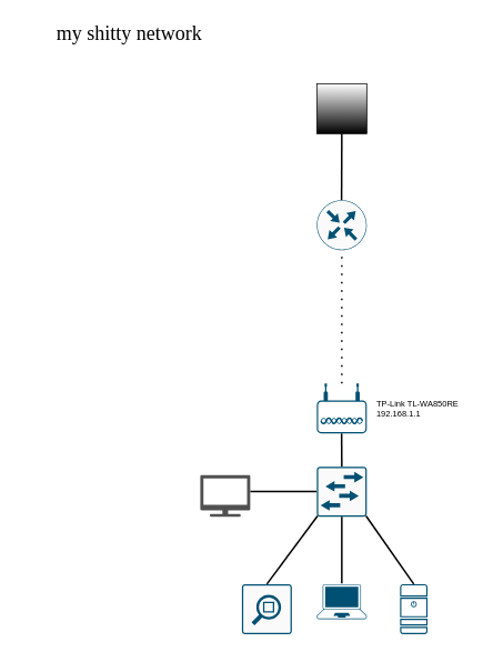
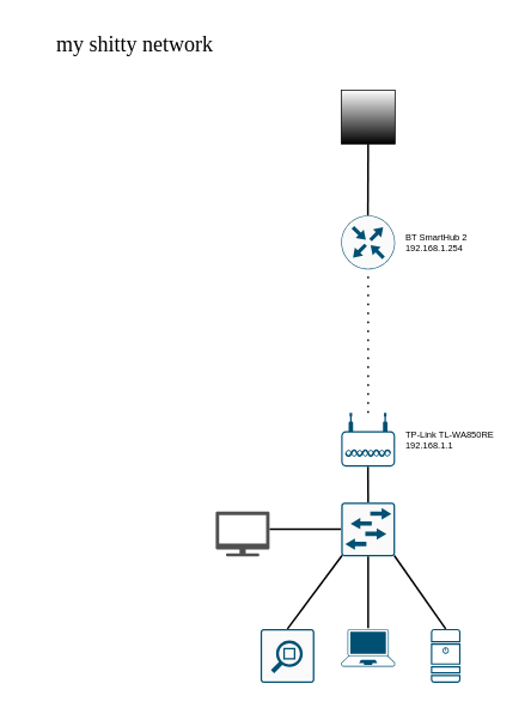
  <mxCell id="0" />
  <mxCell id="1" parent="0" />
- <mxCell id="2" value="my shitty network" style="text;html=1;align=center;verticalAlign=middle;whiteSpace=wrap;rounded=0;horizontal=1;fontSize=24;labelBackgroundColor=none;fillColor=default;labelBorderColor=none;textShadow=0;fontFamily=Comic Sans MS;" vertex="1" parent="1"><mxGeometry x="25" y="10" width="260" height="60" as="geometry" /></mxCell>
+ <mxCell id="2" value="my shitty network" style="text;html=1;align=center;verticalAlign=middle;whiteSpace=wrap;rounded=0;horizontal=1;fontSize=24;labelBackgroundColor=none;fillColor=default;labelBorderColor=none;textShadow=0;fontFamily=Comic Sans MS;" vertex="1" parent="1"><mxGeometry x="20" y="20" width="260" height="60" as="geometry" /></mxCell>
  <mxCell id="3" value="" style="endArrow=none;dashed=1;html=1;strokeWidth=2;rounded=0;curved=0;jumpSize=5;startSize=5;endSize=5;dashPattern=1 4;" edge="1" parent="1"><mxGeometry width="50" height="50" relative="1" as="geometry"><mxPoint x="410" y="460" as="sourcePoint" /><mxPoint x="410" y="300" as="targetPoint" /></mxGeometry></mxCell>
  <mxCell id="4" value="" style="endArrow=none;html=1;rounded=0;strokeWidth=2;" edge="1" parent="1"><mxGeometry width="50" height="50" relative="1" as="geometry"><mxPoint x="409.71" y="240" as="sourcePoint" /><mxPoint x="410" y="160" as="targetPoint" /></mxGeometry></mxCell>
  <mxCell id="5" value="" style="endArrow=none;html=1;rounded=0;strokeWidth=2;" edge="1" parent="1"><mxGeometry width="50" height="50" relative="1" as="geometry"><mxPoint x="410" y="560" as="sourcePoint" /><mxPoint x="409.76" y="520" as="targetPoint" /></mxGeometry></mxCell>
  <mxCell id="6" value="" style="group" vertex="1" connectable="0" parent="1"><mxGeometry x="380" y="100" width="150" height="60" as="geometry" /></mxCell>
  <mxCell id="7" value="" style="shape=mxgraph.networks2.icon;aspect=fixed;fillColor=default;strokeColor=light-dark(#000000,#7CC1DF);gradientColor=default;network2IconShadow=1;network2bgFillColor=none;network2Icon=mxgraph.networks2.globe;network2IconW=1;network2IconH=1;" vertex="1" parent="6"><mxGeometry width="60" height="60" as="geometry" /></mxCell>
  <mxCell id="8" value="" style="group" vertex="1" connectable="0" parent="1"><mxGeometry x="380" y="240" width="150" height="60" as="geometry" /></mxCell>
  <mxCell id="9" value="" style="sketch=0;points=[[0.5,0,0],[1,0.5,0],[0.5,1,0],[0,0.5,0],[0.145,0.145,0],[0.856,0.145,0],[0.855,0.856,0],[0.145,0.855,0]];verticalLabelPosition=bottom;html=1;verticalAlign=top;aspect=fixed;align=center;pointerEvents=1;shape=mxgraph.cisco19.rect;prIcon=router;fillColor=#FAFAFA;strokeColor=#005073;" vertex="1" parent="8"><mxGeometry width="60" height="60" as="geometry" /></mxCell>
+ <mxCell id="10" value="BT SmartHub 2&lt;div&gt;192.168.1.254&lt;/div&gt;" style="text;html=1;align=left;verticalAlign=middle;whiteSpace=wrap;rounded=0;fontSize=10;" vertex="1" parent="8"><mxGeometry x="70" y="17.5" width="80" height="25" as="geometry" /></mxCell>
  <mxCell id="11" value="" style="group" vertex="1" connectable="0" parent="1"><mxGeometry x="380" y="460" width="190" height="60" as="geometry" /></mxCell>
  <mxCell id="12" value="" style="points=[[0.03,0.36,0],[0.18,0,0],[0.5,0.34,0],[0.82,0,0],[0.97,0.36,0],[1,0.67,0],[0.975,0.975,0],[0.5,1,0],[0.025,0.975,0],[0,0.67,0]];verticalLabelPosition=bottom;sketch=0;html=1;verticalAlign=top;aspect=fixed;align=center;pointerEvents=1;shape=mxgraph.cisco19.wireless_access_point;fillColor=#005073;strokeColor=none;" vertex="1" parent="11"><mxGeometry width="60" height="60" as="geometry" /></mxCell>
  <mxCell id="13" value="&lt;div&gt;TP-Link&amp;nbsp;TL-WA850RE&lt;/div&gt;&lt;div&gt;192.168.1.1&lt;/div&gt;" style="text;html=1;align=left;verticalAlign=middle;whiteSpace=wrap;rounded=0;fontSize=10;" vertex="1" parent="11"><mxGeometry x="70" y="17.5" width="120" height="25" as="geometry" /></mxCell>
  <mxCell id="14" value="" style="endArrow=none;html=1;rounded=0;strokeWidth=2;" edge="1" parent="1"><mxGeometry width="50" height="50" relative="1" as="geometry"><mxPoint x="380" y="589.66" as="sourcePoint" /><mxPoint x="300" y="589.66" as="targetPoint" /></mxGeometry></mxCell>
  <mxCell id="15" value="" style="sketch=0;pointerEvents=1;shadow=0;dashed=0;html=1;strokeColor=none;fillColor=light-dark(#505050,#7CC1DF);labelPosition=center;verticalLabelPosition=bottom;verticalAlign=top;outlineConnect=0;align=center;shape=mxgraph.office.devices.tv;" vertex="1" parent="1"><mxGeometry x="240" y="570" width="60" height="50" as="geometry" /></mxCell>
  <mxCell id="16" value="" style="sketch=0;points=[[0.015,0.015,0],[0.985,0.015,0],[0.985,0.985,0],[0.015,0.985,0],[0.25,0,0],[0.5,0,0],[0.75,0,0],[1,0.25,0],[1,0.5,0],[1,0.75,0],[0.75,1,0],[0.5,1,0],[0.25,1,0],[0,0.75,0],[0,0.5,0],[0,0.25,0]];verticalLabelPosition=bottom;html=1;verticalAlign=top;aspect=fixed;align=center;pointerEvents=1;shape=mxgraph.cisco19.rect;prIcon=l2_switch;fillColor=#FAFAFA;strokeColor=#005073;" vertex="1" parent="1"><mxGeometry x="380" y="560" width="60" height="60" as="geometry" /></mxCell>
  <mxCell id="17" value="" style="endArrow=none;html=1;rounded=0;strokeWidth=2;" edge="1" parent="1"><mxGeometry width="50" height="50" relative="1" as="geometry"><mxPoint x="410" y="700" as="sourcePoint" /><mxPoint x="410" y="620" as="targetPoint" /></mxGeometry></mxCell>
  <mxCell id="18" value="" style="points=[[0.13,0.02,0],[0.5,0,0],[0.87,0.02,0],[0.885,0.4,0],[0.985,0.985,0],[0.5,1,0],[0.015,0.985,0],[0.115,0.4,0]];verticalLabelPosition=bottom;sketch=0;html=1;verticalAlign=top;aspect=fixed;align=center;pointerEvents=1;shape=mxgraph.cisco19.laptop;fillColor=#005073;strokeColor=none;" vertex="1" parent="1"><mxGeometry x="380" y="701" width="60" height="42" as="geometry" /></mxCell>
  <mxCell id="19" value="" style="endArrow=none;html=1;rounded=0;strokeWidth=2;exitX=0.5;exitY=0;exitDx=0;exitDy=0;exitPerimeter=0;entryX=0.015;entryY=0.985;entryDx=0;entryDy=0;entryPerimeter=0;" edge="1" parent="1" source="22" target="16"><mxGeometry width="50" height="50" relative="1" as="geometry"><mxPoint x="310" y="680" as="sourcePoint" /><mxPoint x="370" y="620" as="targetPoint" /></mxGeometry></mxCell>
  <mxCell id="20" value="" style="endArrow=none;html=1;rounded=0;strokeWidth=2;exitX=0.5;exitY=0;exitDx=0;exitDy=0;exitPerimeter=0;entryX=0.985;entryY=0.985;entryDx=0;entryDy=0;entryPerimeter=0;" edge="1" parent="1" source="21" target="16"><mxGeometry width="50" height="50" relative="1" as="geometry"><mxPoint x="500" y="690" as="sourcePoint" /><mxPoint x="450" y="620" as="targetPoint" /></mxGeometry></mxCell>
  <mxCell id="21" value="" style="sketch=0;points=[[0.015,0.015,0],[0.985,0.015,0],[0.985,0.985,0],[0.015,0.985,0],[0.25,0,0],[0.5,0,0],[0.75,0,0],[1,0.25,0],[1,0.5,0],[1,0.75,0],[0.75,1,0],[0.5,1,0],[0.25,1,0],[0,0.75,0],[0,0.5,0],[0,0.25,0]];verticalLabelPosition=bottom;html=1;verticalAlign=top;aspect=fixed;align=center;pointerEvents=1;shape=mxgraph.cisco19.server;fillColor=#005073;strokeColor=none;" vertex="1" parent="1"><mxGeometry x="480" y="701" width="33" height="60" as="geometry" /></mxCell>
  <mxCell id="22" value="" style="sketch=0;points=[[0.015,0.015,0],[0.985,0.015,0],[0.985,0.985,0],[0.015,0.985,0],[0.25,0,0],[0.5,0,0],[0.75,0,0],[1,0.25,0],[1,0.5,0],[1,0.75,0],[0.75,1,0],[0.5,1,0],[0.25,1,0],[0,0.75,0],[0,0.5,0],[0,0.25,0]];verticalLabelPosition=bottom;html=1;verticalAlign=top;aspect=fixed;align=center;pointerEvents=1;shape=mxgraph.cisco19.rect;prIcon=net_mgmt_appliance;fillColor=#FAFAFA;strokeColor=#005073;" vertex="1" parent="1"><mxGeometry x="290" y="701" width="60" height="60" as="geometry" /></mxCell>
